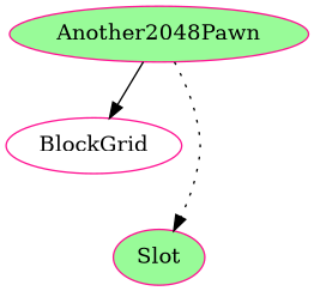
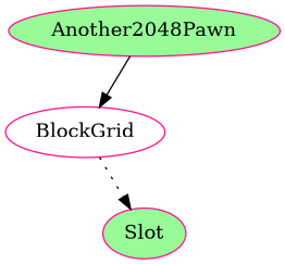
  digraph {
    node [color=deeppink fillcolor=palegreen style=filled]
    BlockGrid [fillcolor=white]
    Another2048Pawn
    Slot
-   Another2048Pawn -> Slot [style=dotted]
+   BlockGrid -> Slot [style=dotted]
    Another2048Pawn -> BlockGrid [style=solid]
  }
